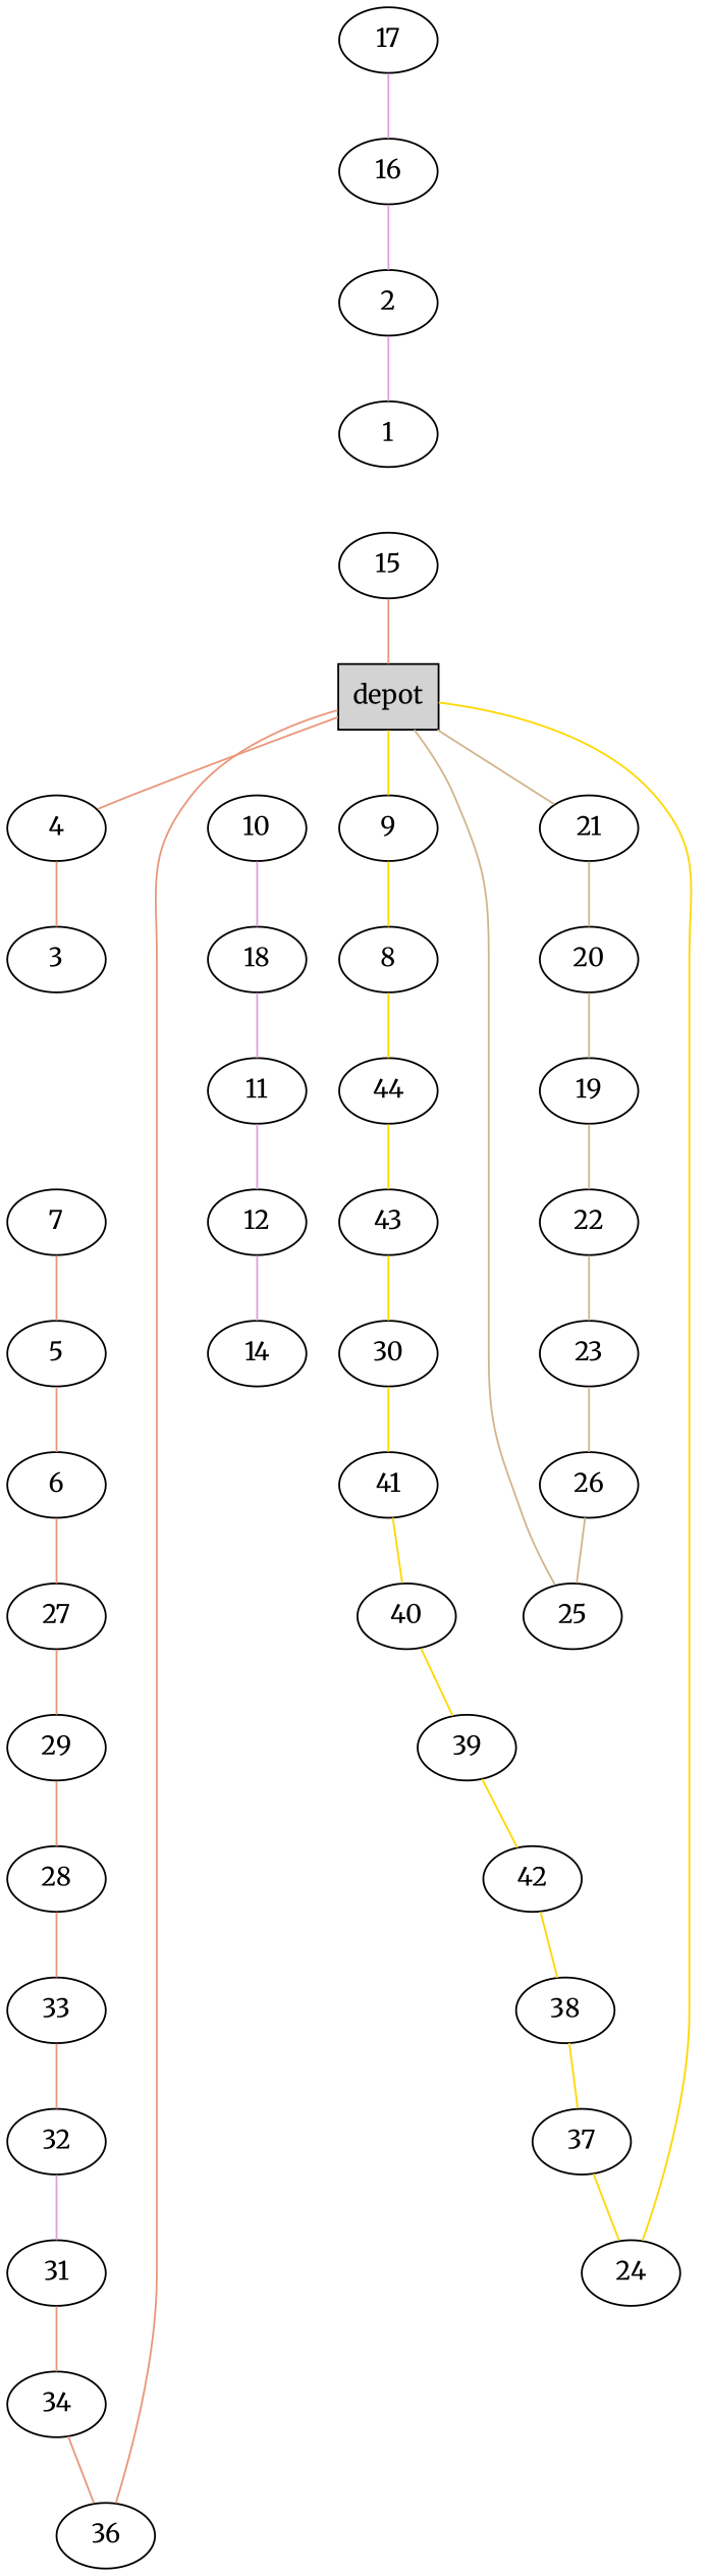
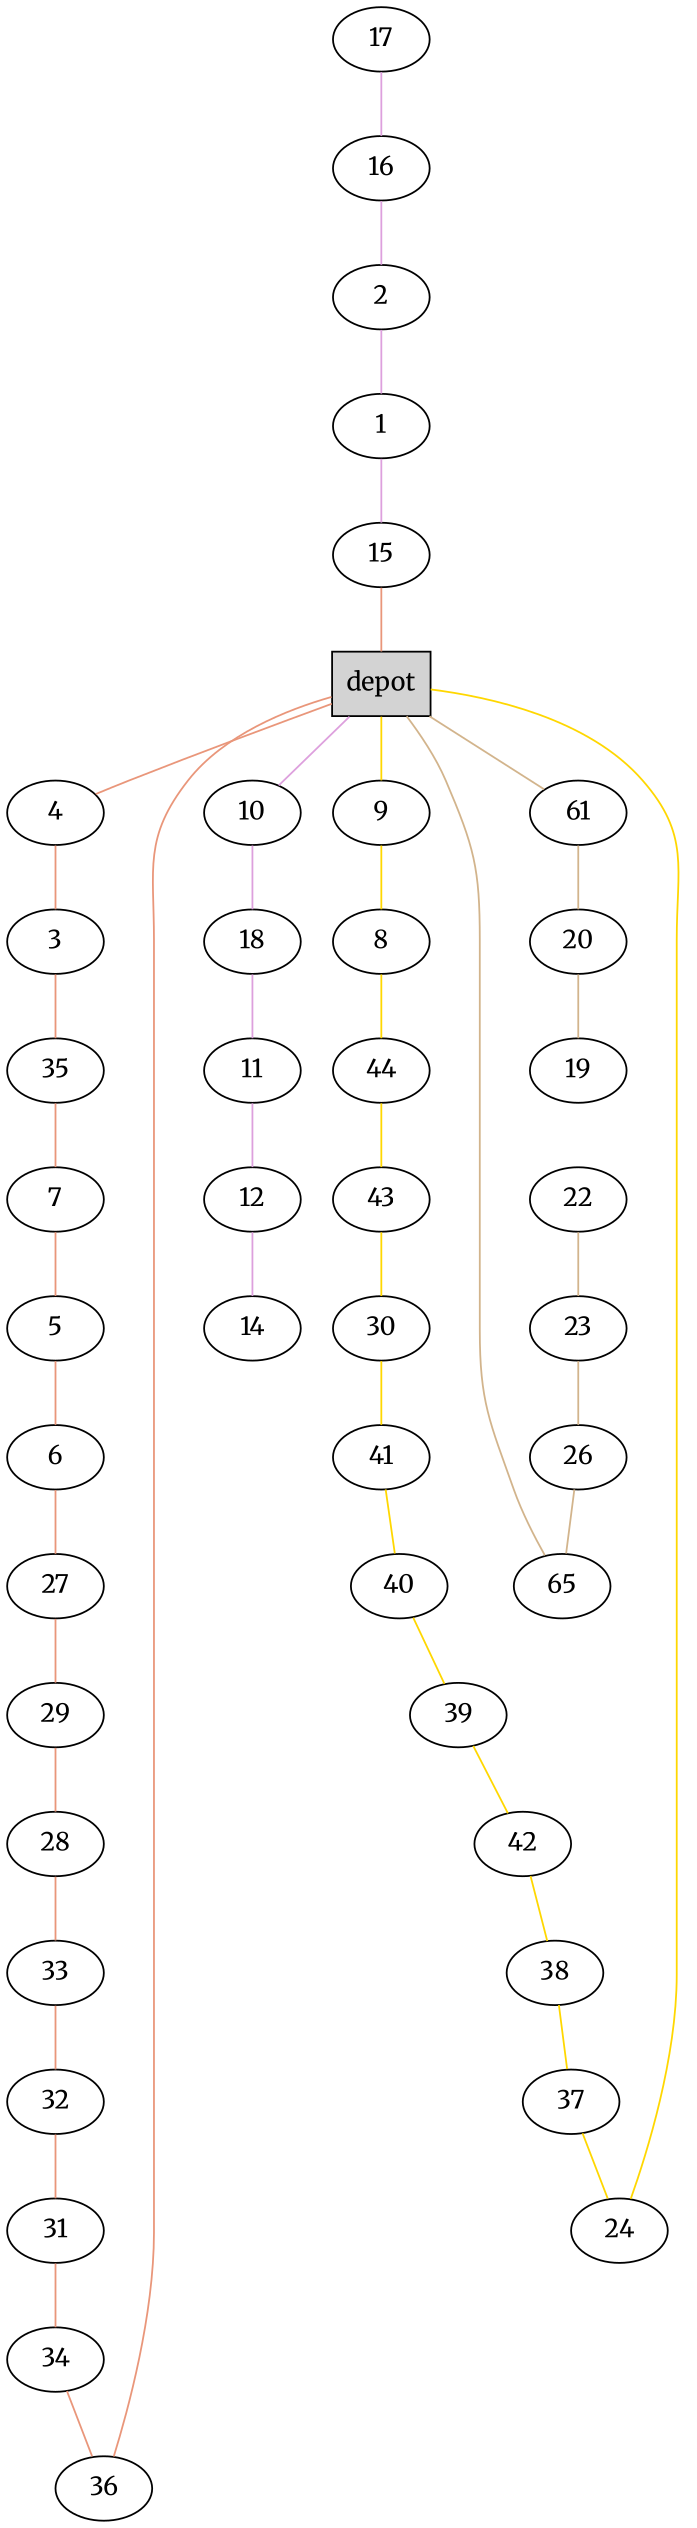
  graph {
    fontname=Merriweather
    node [fontname=Merriweather shape=ellipse]
    edge [color=darksalmon fontname=Merriweather]
    n1 [label=depot shape=box style=filled]
    4
    9
    10
-   21
+   21 [label=61]
    3
    8
    18
    20
+   35
    7
    5
    6
    27
    29
    28
    33
    32
    31
    34
    36
    44
    43
    30
    41
    40
    39
    42
    38
    37
    24
    11
    12
    14
    17
    16
    2
    1
    15
    19
    22
    23
    26
-   25
+   25 [label=65]
    n1 -- 4
    n1 -- 9 [color=gold]
+   n1 -- 10 [color=plum]
    n1 -- 21 [color=tan]
    4 -- 3
    9 -- 8 [color=gold]
    10 -- 18 [color=plum]
    21 -- 20 [color=tan]
+   3 -- 35
    8 -- 44 [color=gold]
    18 -- 11 [color=plum]
    20 -- 19 [color=tan]
+   35 -- 7
    7 -- 5
    5 -- 6
    6 -- 27
    27 -- 29
    29 -- 28
    28 -- 33
    33 -- 32
-   32 -- 31 [color=plum]
+   32 -- 31
    31 -- 34
    34 -- 36
    36 -- n1
    44 -- 43 [color=gold]
    43 -- 30 [color=gold]
    30 -- 41 [color=gold]
    41 -- 40 [color=gold]
    40 -- 39 [color=gold]
    39 -- 42 [color=gold]
    42 -- 38 [color=gold]
    38 -- 37 [color=gold]
    37 -- 24 [color=gold]
    24 -- n1 [color=gold]
    11 -- 12 [color=plum]
    12 -- 14 [color=plum]
    17 -- 16 [color=plum]
    16 -- 2 [color=plum]
    2 -- 1 [color=plum]
+   1 -- 15 [color=plum]
    15 -- n1
-   19 -- 22 [color=tan]
    22 -- 23 [color=tan]
    23 -- 26 [color=tan]
    26 -- 25 [color=tan]
    25 -- n1 [color=tan]
  }
